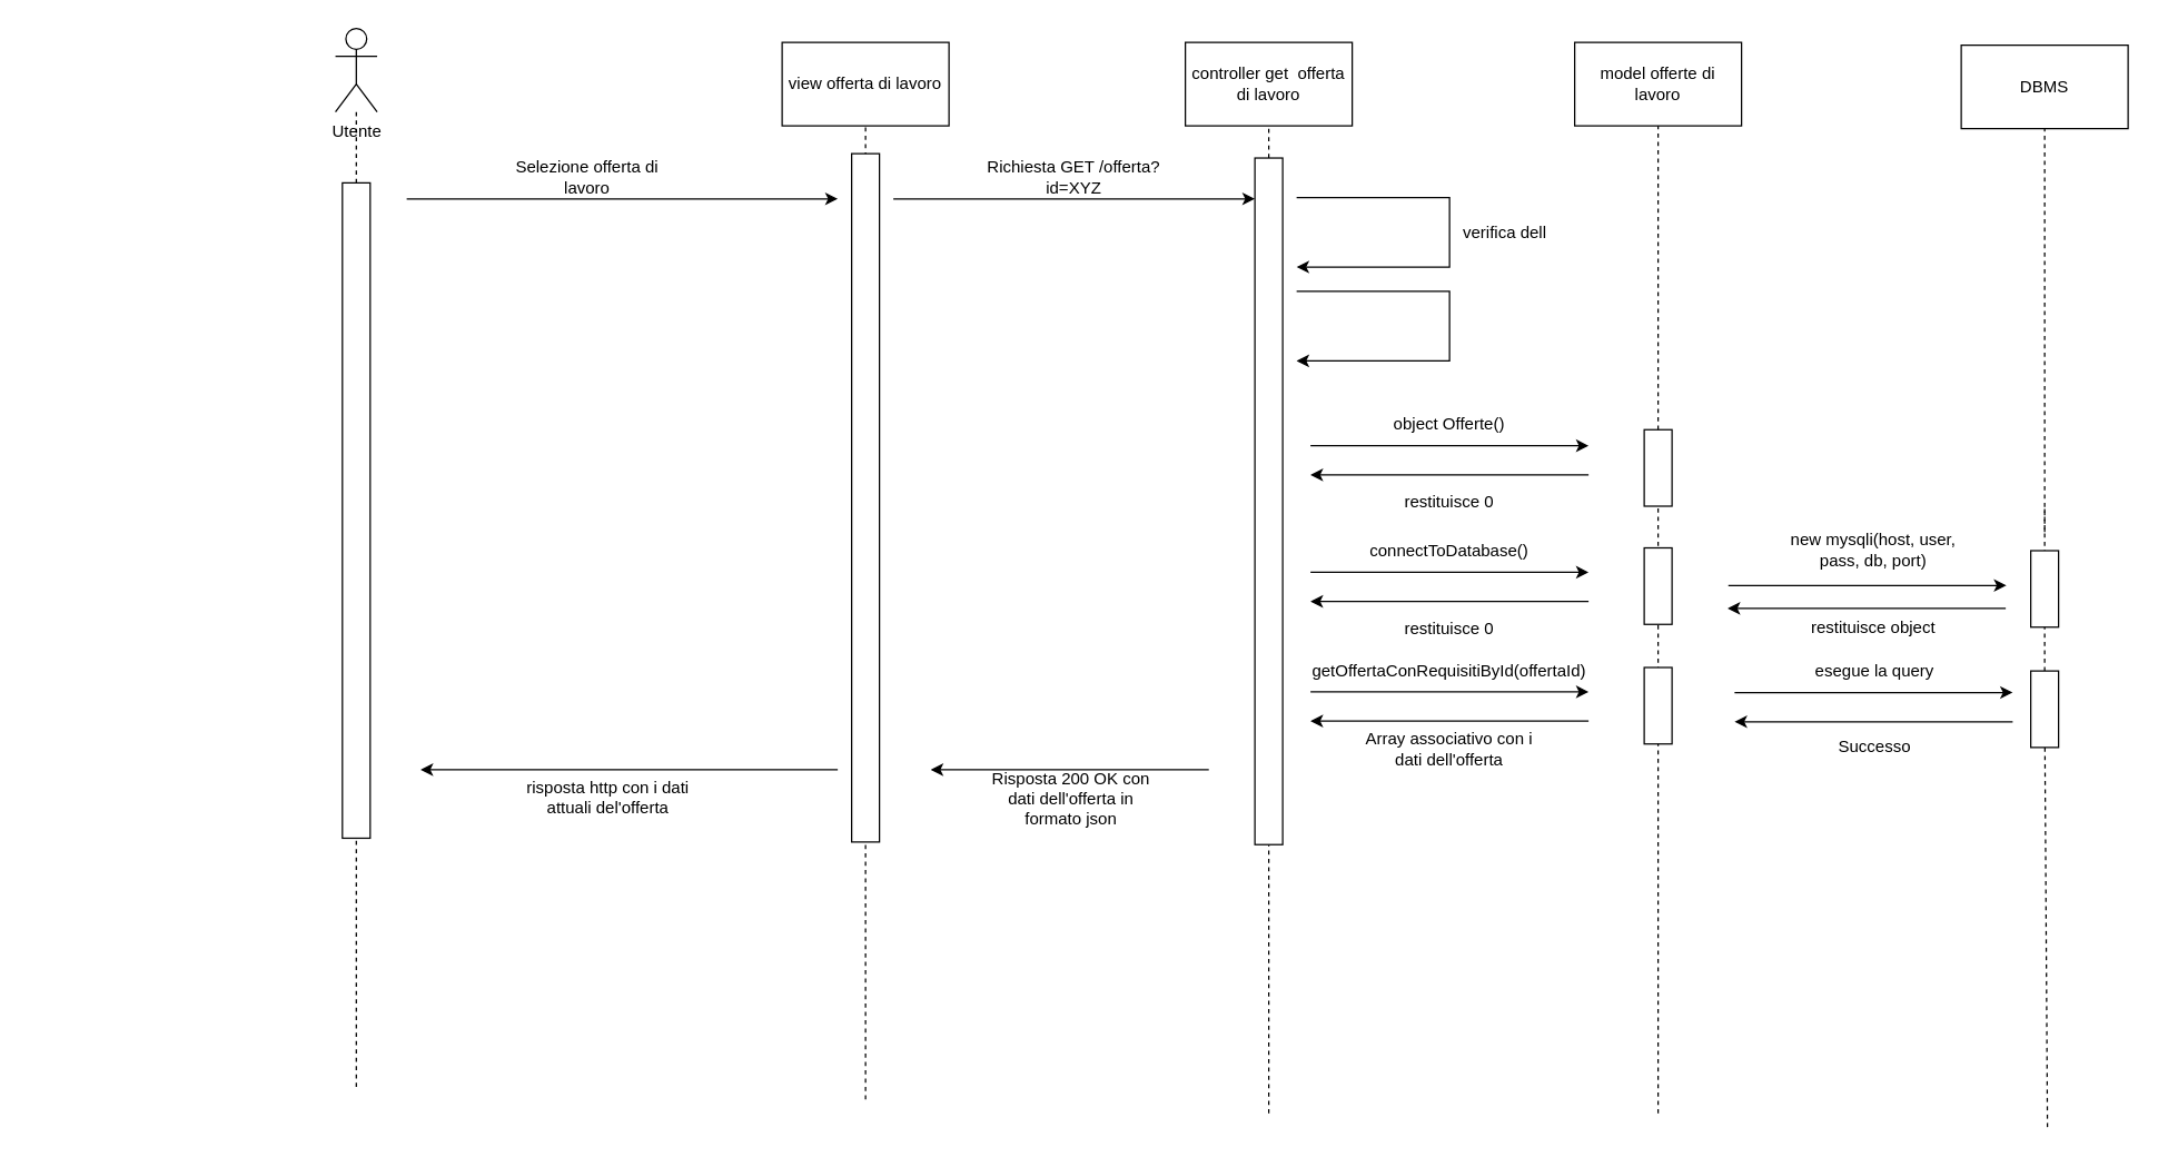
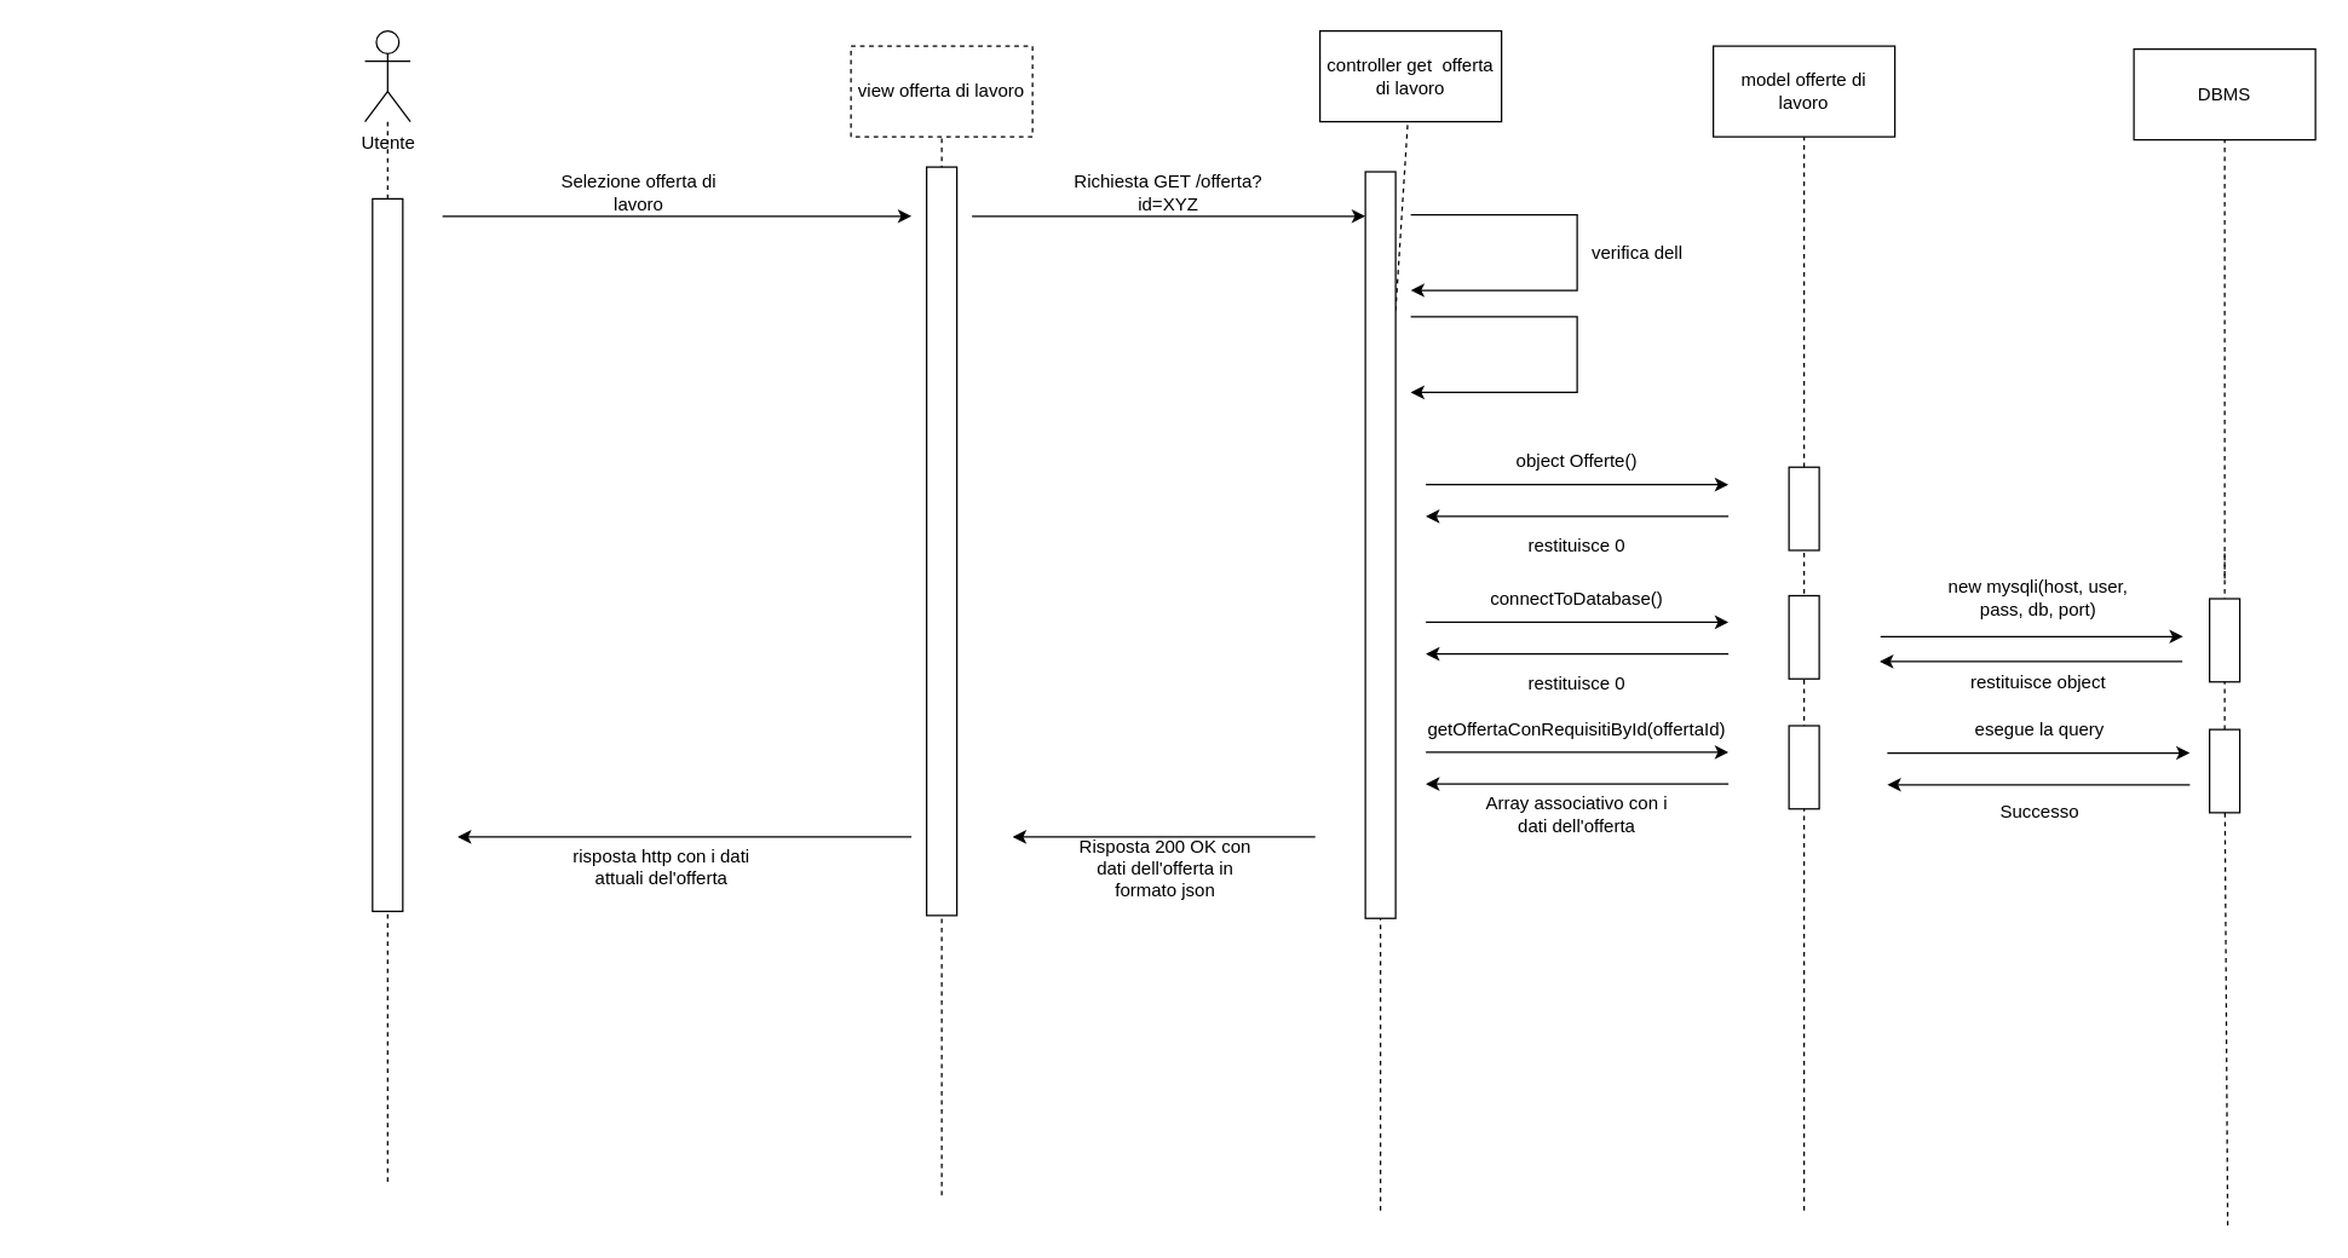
  <mxCell id="0" />
  <mxCell id="1" parent="0" />
  <mxCell id="2" value="Utente" style="shape=umlActor;verticalLabelPosition=bottom;verticalAlign=top;html=1;outlineConnect=0;" parent="1" vertex="1"><mxGeometry x="240.75" y="20" width="30" height="60" as="geometry" /></mxCell>
  <mxCell id="3" value="" style="endArrow=none;dashed=1;html=1;rounded=0;" parent="1" source="31" target="2" edge="1"><mxGeometry width="50" height="50" relative="1" as="geometry"><mxPoint x="255.75" y="781" as="sourcePoint" /><mxPoint x="270.75" y="361" as="targetPoint" /><Array as="points" /></mxGeometry></mxCell>
- <mxCell id="4" value="controller&amp;nbsp;&lt;span style=&quot;background-color: transparent; color: light-dark(rgb(0, 0, 0), rgb(255, 255, 255));&quot;&gt;get&amp;nbsp; offerta di lavoro&lt;/span&gt;" style="rounded=0;whiteSpace=wrap;html=1;" parent="1" vertex="1"><mxGeometry x="852" y="30" width="120" height="60" as="geometry" /></mxCell>
+ <mxCell id="4" value="controller&amp;nbsp;&lt;span style=&quot;background-color: transparent; color: light-dark(rgb(0, 0, 0), rgb(255, 255, 255));&quot;&gt;get&amp;nbsp; offerta di lavoro&lt;/span&gt;" style="rounded=0;whiteSpace=wrap;html=1;" parent="1" vertex="1"><mxGeometry x="872" y="20" width="120" height="60" as="geometry" /></mxCell>
  <mxCell id="5" value="" style="endArrow=none;dashed=1;html=1;rounded=0;" parent="1" source="40" target="4" edge="1"><mxGeometry width="50" height="50" relative="1" as="geometry"><mxPoint x="912" y="800" as="sourcePoint" /><mxPoint x="911.5" y="250" as="targetPoint" /></mxGeometry></mxCell>
  <mxCell id="6" value="model offerte di lavoro" style="rounded=0;whiteSpace=wrap;html=1;" parent="1" vertex="1"><mxGeometry x="1132" y="30" width="120" height="60" as="geometry" /></mxCell>
  <mxCell id="7" value="" style="endArrow=none;dashed=1;html=1;rounded=0;entryX=0.5;entryY=1;entryDx=0;entryDy=0;" parent="1" source="15" target="6" edge="1"><mxGeometry width="50" height="50" relative="1" as="geometry"><mxPoint x="1191.5" y="490" as="sourcePoint" /><mxPoint x="1191.5" y="240" as="targetPoint" /></mxGeometry></mxCell>
  <mxCell id="8" value="" style="endArrow=classic;html=1;rounded=0;" parent="1" edge="1"><mxGeometry width="50" height="50" relative="1" as="geometry"><mxPoint x="642" y="142.5" as="sourcePoint" /><mxPoint x="902" y="142.5" as="targetPoint" /></mxGeometry></mxCell>
  <mxCell id="9" value="Richiesta GET /offerta?id=XYZ" style="text;html=1;align=center;verticalAlign=middle;whiteSpace=wrap;rounded=0;" parent="1" vertex="1"><mxGeometry x="702" y="111.5" width="140" height="30" as="geometry" /></mxCell>
  <mxCell id="10" value="" style="endArrow=classic;html=1;rounded=0;" parent="1" edge="1"><mxGeometry width="50" height="50" relative="1" as="geometry"><mxPoint x="942" y="320" as="sourcePoint" /><mxPoint x="1142" y="320" as="targetPoint" /></mxGeometry></mxCell>
  <mxCell id="11" value="object Offerte()" style="text;html=1;align=center;verticalAlign=middle;whiteSpace=wrap;rounded=0;" parent="1" vertex="1"><mxGeometry x="972" y="290" width="140" height="30" as="geometry" /></mxCell>
  <mxCell id="12" value="" style="endArrow=classic;html=1;rounded=0;" parent="1" edge="1"><mxGeometry width="50" height="50" relative="1" as="geometry"><mxPoint x="1142" y="341" as="sourcePoint" /><mxPoint x="942" y="341" as="targetPoint" /></mxGeometry></mxCell>
  <mxCell id="13" value="restituisce 0" style="text;html=1;align=center;verticalAlign=middle;whiteSpace=wrap;rounded=0;" parent="1" vertex="1"><mxGeometry x="972" y="346" width="140" height="30" as="geometry" /></mxCell>
  <mxCell id="14" value="" style="endArrow=none;dashed=1;html=1;rounded=0;" parent="1" target="15" edge="1"><mxGeometry width="50" height="50" relative="1" as="geometry"><mxPoint x="1192" y="800" as="sourcePoint" /><mxPoint x="1191.5" y="240" as="targetPoint" /></mxGeometry></mxCell>
  <mxCell id="15" value="" style="rounded=0;whiteSpace=wrap;html=1;rotation=90;" parent="1" vertex="1"><mxGeometry x="1164.5" y="326" width="55" height="20" as="geometry" /></mxCell>
  <mxCell id="16" value="" style="endArrow=classic;html=1;rounded=0;" parent="1" edge="1"><mxGeometry width="50" height="50" relative="1" as="geometry"><mxPoint x="942" y="411" as="sourcePoint" /><mxPoint x="1142" y="411" as="targetPoint" /></mxGeometry></mxCell>
  <mxCell id="17" value="connectToDatabase()" style="text;html=1;align=center;verticalAlign=middle;whiteSpace=wrap;rounded=0;" parent="1" vertex="1"><mxGeometry x="972" y="381" width="140" height="30" as="geometry" /></mxCell>
  <mxCell id="18" value="" style="endArrow=classic;html=1;rounded=0;" parent="1" edge="1"><mxGeometry width="50" height="50" relative="1" as="geometry"><mxPoint x="1142" y="432" as="sourcePoint" /><mxPoint x="942" y="432" as="targetPoint" /></mxGeometry></mxCell>
  <mxCell id="19" value="restituisce 0" style="text;html=1;align=center;verticalAlign=middle;whiteSpace=wrap;rounded=0;" parent="1" vertex="1"><mxGeometry x="972" y="437" width="140" height="30" as="geometry" /></mxCell>
  <mxCell id="20" value="" style="rounded=0;whiteSpace=wrap;html=1;rotation=90;" parent="1" vertex="1"><mxGeometry x="1164.5" y="411" width="55" height="20" as="geometry" /></mxCell>
  <mxCell id="21" value="" style="endArrow=classic;html=1;rounded=0;" parent="1" edge="1"><mxGeometry width="50" height="50" relative="1" as="geometry"><mxPoint x="942" y="497" as="sourcePoint" /><mxPoint x="1142" y="497" as="targetPoint" /></mxGeometry></mxCell>
  <mxCell id="22" value="getOffertaConRequisitiById(offertaId)" style="text;html=1;align=center;verticalAlign=middle;whiteSpace=wrap;rounded=0;" parent="1" vertex="1"><mxGeometry x="972" y="467" width="140" height="30" as="geometry" /></mxCell>
  <mxCell id="23" value="" style="endArrow=classic;html=1;rounded=0;" parent="1" edge="1"><mxGeometry width="50" height="50" relative="1" as="geometry"><mxPoint x="1142" y="518" as="sourcePoint" /><mxPoint x="942" y="518" as="targetPoint" /></mxGeometry></mxCell>
  <mxCell id="24" value="Array associativo con i dati dell'offerta" style="text;html=1;align=center;verticalAlign=middle;whiteSpace=wrap;rounded=0;" parent="1" vertex="1"><mxGeometry x="972" y="523" width="140" height="30" as="geometry" /></mxCell>
  <mxCell id="25" value="" style="rounded=0;whiteSpace=wrap;html=1;rotation=90;" parent="1" vertex="1"><mxGeometry x="1164.5" y="497" width="55" height="20" as="geometry" /></mxCell>
- <mxCell id="26" value="view offerta di lavoro" style="rounded=0;whiteSpace=wrap;html=1;" parent="1" vertex="1"><mxGeometry x="562" y="30" width="120" height="60" as="geometry" /></mxCell>
+ <mxCell id="26" value="view offerta di lavoro" style="rounded=0;whiteSpace=wrap;html=1;dashed=1;" parent="1" vertex="1"><mxGeometry x="562" y="30" width="120" height="60" as="geometry" /></mxCell>
  <mxCell id="27" value="" style="endArrow=none;dashed=1;html=1;rounded=0;entryX=0.5;entryY=1;entryDx=0;entryDy=0;" parent="1" target="26" edge="1"><mxGeometry width="50" height="50" relative="1" as="geometry"><mxPoint x="622" y="790" as="sourcePoint" /><mxPoint x="621.5" y="250" as="targetPoint" /></mxGeometry></mxCell>
  <mxCell id="28" value="" style="endArrow=classic;html=1;rounded=0;" parent="1" edge="1"><mxGeometry width="50" height="50" relative="1" as="geometry"><mxPoint x="868.88" y="553" as="sourcePoint" /><mxPoint x="668.88" y="553" as="targetPoint" /></mxGeometry></mxCell>
  <mxCell id="29" value="Risposta 200 OK con dati dell'offerta in formato json" style="text;html=1;align=center;verticalAlign=middle;whiteSpace=wrap;rounded=0;" parent="1" vertex="1"><mxGeometry x="705.13" y="559" width="130" height="30" as="geometry" /></mxCell>
  <mxCell id="30" value="" style="endArrow=none;dashed=1;html=1;rounded=0;" parent="1" target="31" edge="1"><mxGeometry width="50" height="50" relative="1" as="geometry"><mxPoint x="255.75" y="781" as="sourcePoint" /><mxPoint x="255.75" y="251" as="targetPoint" /><Array as="points"><mxPoint x="255.75" y="321" /></Array></mxGeometry></mxCell>
  <mxCell id="31" value="" style="rounded=0;whiteSpace=wrap;html=1;rotation=90;" parent="1" vertex="1"><mxGeometry x="20.13" y="356.63" width="471.25" height="20" as="geometry" /></mxCell>
  <mxCell id="32" value="" style="endArrow=classic;html=1;rounded=0;" parent="1" edge="1"><mxGeometry width="50" height="50" relative="1" as="geometry"><mxPoint x="292" y="142.5" as="sourcePoint" /><mxPoint x="602" y="142.5" as="targetPoint" /></mxGeometry></mxCell>
  <mxCell id="33" value="Selezione offerta di lavoro" style="text;html=1;align=center;verticalAlign=middle;whiteSpace=wrap;rounded=0;" parent="1" vertex="1"><mxGeometry x="352" y="111.5" width="140" height="30" as="geometry" /></mxCell>
  <mxCell id="34" value="" style="endArrow=classic;html=1;rounded=0;" parent="1" edge="1"><mxGeometry width="50" height="50" relative="1" as="geometry"><mxPoint x="602" y="553" as="sourcePoint" /><mxPoint x="302" y="553" as="targetPoint" /></mxGeometry></mxCell>
  <mxCell id="35" value="risposta http con i dati attuali del'offerta" style="text;html=1;align=center;verticalAlign=middle;whiteSpace=wrap;rounded=0;" parent="1" vertex="1"><mxGeometry x="372" y="558" width="130" height="30" as="geometry" /></mxCell>
  <mxCell id="36" value="" style="rounded=0;whiteSpace=wrap;html=1;rotation=90;" parent="1" vertex="1"><mxGeometry x="374.5" y="347.5" width="495" height="20" as="geometry" /></mxCell>
  <mxCell id="37" value="" style="endArrow=classic;html=1;rounded=0;" parent="1" edge="1"><mxGeometry width="50" height="50" relative="1" as="geometry"><mxPoint x="932" y="141.5" as="sourcePoint" /><mxPoint x="932" y="191.5" as="targetPoint" /><Array as="points"><mxPoint x="1042" y="141.5" /><mxPoint x="1042" y="161.5" /><mxPoint x="1042" y="191.5" /></Array></mxGeometry></mxCell>
  <mxCell id="38" value="verifica dell" style="text;html=1;align=center;verticalAlign=middle;whiteSpace=wrap;rounded=0;" parent="1" vertex="1"><mxGeometry x="1042" y="151.5" width="80" height="30" as="geometry" /></mxCell>
  <mxCell id="39" value="" style="endArrow=none;dashed=1;html=1;rounded=0;" parent="1" target="40" edge="1"><mxGeometry width="50" height="50" relative="1" as="geometry"><mxPoint x="912" y="800" as="sourcePoint" /><mxPoint x="912" y="90" as="targetPoint" /></mxGeometry></mxCell>
  <mxCell id="40" value="" style="rounded=0;whiteSpace=wrap;html=1;rotation=90;" parent="1" vertex="1"><mxGeometry x="665.13" y="350" width="493.75" height="20" as="geometry" /></mxCell>
  <mxCell id="41" value="" style="endArrow=classic;html=1;rounded=0;" parent="1" edge="1"><mxGeometry width="50" height="50" relative="1" as="geometry"><mxPoint x="932" y="209" as="sourcePoint" /><mxPoint x="932" y="259" as="targetPoint" /><Array as="points"><mxPoint x="1042" y="209" /><mxPoint x="1042" y="229" /><mxPoint x="1042" y="259" /></Array></mxGeometry></mxCell>
  <mxCell id="42" value="DBMS" style="rounded=0;whiteSpace=wrap;html=1;" vertex="1" parent="1"><mxGeometry x="1410" y="32" width="120" height="60" as="geometry" /></mxCell>
  <mxCell id="43" value="" style="endArrow=none;dashed=1;html=1;rounded=0;entryX=0.5;entryY=1;entryDx=0;entryDy=0;" edge="1" parent="1" target="42"><mxGeometry width="50" height="50" relative="1" as="geometry"><mxPoint x="1470" y="382" as="sourcePoint" /><mxPoint x="1469.5" y="242" as="targetPoint" /></mxGeometry></mxCell>
  <mxCell id="44" value="" style="endArrow=none;dashed=1;html=1;rounded=0;" edge="1" parent="1" source="49"><mxGeometry width="50" height="50" relative="1" as="geometry"><mxPoint x="1470" y="802" as="sourcePoint" /><mxPoint x="1470" y="365.5" as="targetPoint" /></mxGeometry></mxCell>
  <mxCell id="45" value="" style="rounded=0;whiteSpace=wrap;html=1;rotation=90;" vertex="1" parent="1"><mxGeometry x="1442.5" y="413" width="55" height="20" as="geometry" /></mxCell>
  <mxCell id="46" value="new mysqli(host, user, pass, db, port)" style="text;html=1;align=center;verticalAlign=middle;whiteSpace=wrap;rounded=0;" vertex="1" parent="1"><mxGeometry x="1277" y="380" width="140" height="30" as="geometry" /></mxCell>
  <mxCell id="47" value="restituisce object" style="text;html=1;align=center;verticalAlign=middle;whiteSpace=wrap;rounded=0;" vertex="1" parent="1"><mxGeometry x="1277" y="436" width="140" height="30" as="geometry" /></mxCell>
  <mxCell id="48" value="" style="endArrow=none;dashed=1;html=1;rounded=0;" edge="1" parent="1" target="49"><mxGeometry width="50" height="50" relative="1" as="geometry"><mxPoint x="1472" y="810" as="sourcePoint" /><mxPoint x="1470" y="-17" as="targetPoint" /></mxGeometry></mxCell>
  <mxCell id="49" value="" style="rounded=0;whiteSpace=wrap;html=1;rotation=90;" vertex="1" parent="1"><mxGeometry x="1442.5" y="499.5" width="55" height="20" as="geometry" /></mxCell>
  <mxCell id="50" value="esegue la query" style="text;html=1;align=center;verticalAlign=middle;whiteSpace=wrap;rounded=0;" vertex="1" parent="1"><mxGeometry x="1277.5" y="467" width="140" height="30" as="geometry" /></mxCell>
  <mxCell id="51" value="Successo" style="text;html=1;align=center;verticalAlign=middle;whiteSpace=wrap;rounded=0;" vertex="1" parent="1"><mxGeometry x="1277.5" y="522" width="140" height="30" as="geometry" /></mxCell>
  <mxCell id="52" value="" style="endArrow=classic;html=1;rounded=0;" edge="1" parent="1"><mxGeometry width="50" height="50" relative="1" as="geometry"><mxPoint x="1242.5" y="420.5" as="sourcePoint" /><mxPoint x="1442.5" y="420.5" as="targetPoint" /><Array as="points"><mxPoint x="1332.5" y="420.5" /></Array></mxGeometry></mxCell>
  <mxCell id="53" value="" style="endArrow=classic;html=1;rounded=0;" edge="1" parent="1"><mxGeometry width="50" height="50" relative="1" as="geometry"><mxPoint x="1442" y="437" as="sourcePoint" /><mxPoint x="1242" y="437" as="targetPoint" /></mxGeometry></mxCell>
  <mxCell id="54" value="" style="endArrow=classic;html=1;rounded=0;" edge="1" parent="1"><mxGeometry width="50" height="50" relative="1" as="geometry"><mxPoint x="1247" y="497.5" as="sourcePoint" /><mxPoint x="1447" y="497.5" as="targetPoint" /></mxGeometry></mxCell>
  <mxCell id="55" value="" style="endArrow=classic;html=1;rounded=0;" edge="1" parent="1"><mxGeometry width="50" height="50" relative="1" as="geometry"><mxPoint x="1447" y="518.5" as="sourcePoint" /><mxPoint x="1247" y="518.5" as="targetPoint" /></mxGeometry></mxCell>
